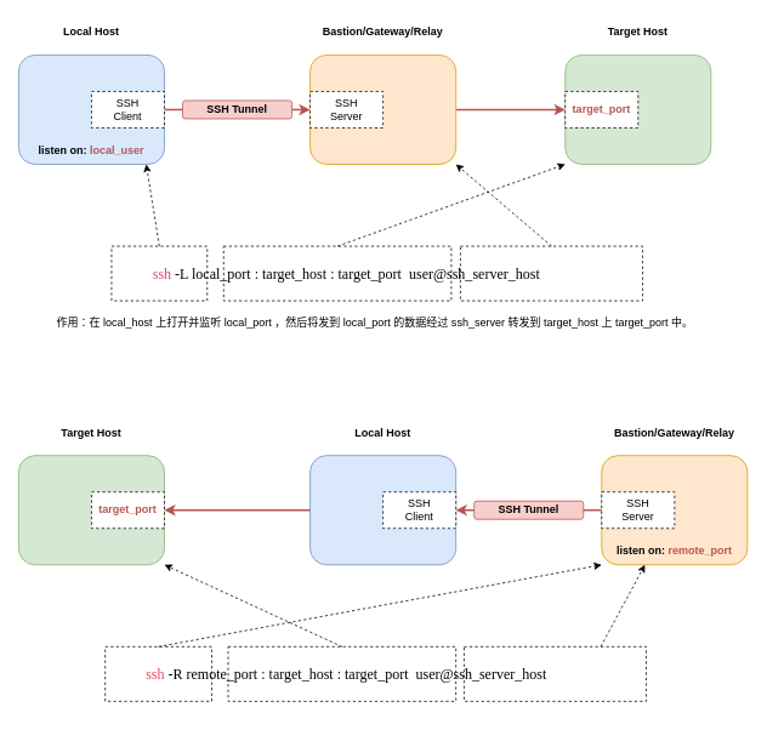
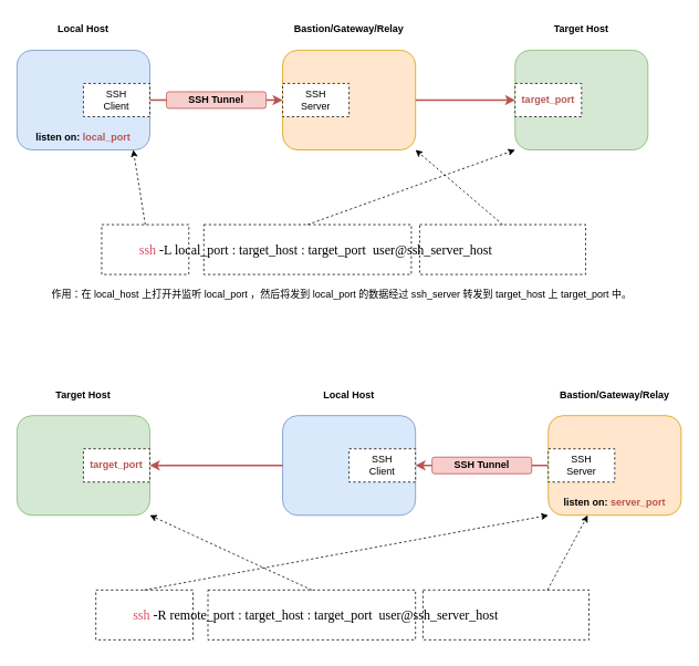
  <mxCell id="0" />
  <mxCell id="1" parent="0" />
  <mxCell id="2" value="" style="rounded=1;whiteSpace=wrap;html=1;fillColor=#dae8fc;strokeColor=#6c8ebf;" vertex="1" parent="1"><mxGeometry x="20" y="60" width="160" height="120" as="geometry" /></mxCell>
  <mxCell id="3" value="Local Host" style="text;html=1;align=center;verticalAlign=middle;whiteSpace=wrap;rounded=0;fontStyle=1" vertex="1" parent="1"><mxGeometry x="60" y="20" width="80" height="30" as="geometry" /></mxCell>
  <mxCell id="4" style="edgeStyle=orthogonalEdgeStyle;rounded=0;orthogonalLoop=1;jettySize=auto;html=1;exitX=1;exitY=0.5;exitDx=0;exitDy=0;entryX=0;entryY=0.5;entryDx=0;entryDy=0;endArrow=none;endFill=0;fillColor=#f8cecc;strokeColor=#b85450;strokeWidth=2;" edge="1" parent="1" source="5" target="11"><mxGeometry relative="1" as="geometry" /></mxCell>
  <mxCell id="5" value="SSH&lt;div&gt;Client&lt;/div&gt;" style="rounded=0;whiteSpace=wrap;html=1;dashed=1;" vertex="1" parent="1"><mxGeometry x="100" y="100" width="80" height="40" as="geometry" /></mxCell>
  <mxCell id="6" style="edgeStyle=orthogonalEdgeStyle;rounded=0;orthogonalLoop=1;jettySize=auto;html=1;exitX=1;exitY=0.5;exitDx=0;exitDy=0;entryX=0;entryY=0.5;entryDx=0;entryDy=0;endArrow=classic;endFill=1;fillColor=#f8cecc;strokeColor=#b85450;strokeWidth=2;" edge="1" parent="1" source="7" target="8"><mxGeometry relative="1" as="geometry" /></mxCell>
  <mxCell id="7" value="" style="rounded=1;whiteSpace=wrap;html=1;fillColor=#ffe6cc;strokeColor=#d79b00;" vertex="1" parent="1"><mxGeometry x="340" y="60" width="160" height="120" as="geometry" /></mxCell>
  <mxCell id="8" value="" style="rounded=1;whiteSpace=wrap;html=1;fillColor=#d5e8d4;strokeColor=#82b366;" vertex="1" parent="1"><mxGeometry x="620" y="60" width="160" height="120" as="geometry" /></mxCell>
  <mxCell id="9" value="Target Host" style="text;html=1;align=center;verticalAlign=middle;whiteSpace=wrap;rounded=0;fontStyle=1" vertex="1" parent="1"><mxGeometry x="660" y="20" width="80" height="30" as="geometry" /></mxCell>
  <mxCell id="10" style="edgeStyle=orthogonalEdgeStyle;rounded=0;orthogonalLoop=1;jettySize=auto;html=1;exitX=1;exitY=0.5;exitDx=0;exitDy=0;entryX=0;entryY=0.5;entryDx=0;entryDy=0;endArrow=classic;endFill=1;fillColor=#f8cecc;strokeColor=#b85450;strokeWidth=2;" edge="1" parent="1" source="11" target="7"><mxGeometry relative="1" as="geometry" /></mxCell>
  <mxCell id="11" value="SSH Tunnel" style="rounded=1;whiteSpace=wrap;html=1;fontStyle=1;fillColor=#f8cecc;strokeColor=#b85450;" vertex="1" parent="1"><mxGeometry x="200" y="110" width="120" height="20" as="geometry" /></mxCell>
  <mxCell id="12" value="&lt;span style=&quot;font-weight: normal;&quot;&gt;SSH&lt;/span&gt;&lt;div&gt;&lt;span style=&quot;font-weight: normal;&quot;&gt;Server&lt;/span&gt;&lt;/div&gt;" style="rounded=0;whiteSpace=wrap;html=1;fontStyle=1;dashed=1;" vertex="1" parent="1"><mxGeometry x="340" y="100" width="80" height="40" as="geometry" /></mxCell>
  <mxCell id="13" value="Bastion/Gateway/Relay" style="text;html=1;align=center;verticalAlign=middle;whiteSpace=wrap;rounded=0;fontStyle=1" vertex="1" parent="1"><mxGeometry x="350" y="20" width="140" height="30" as="geometry" /></mxCell>
  <mxCell id="14" value="&lt;div&gt;&lt;span style=&quot;color: rgb(185, 84, 80);&quot;&gt;target_port&lt;/span&gt;&lt;/div&gt;" style="rounded=0;whiteSpace=wrap;html=1;fontStyle=1;dashed=1;" vertex="1" parent="1"><mxGeometry x="620" y="100" width="80" height="40" as="geometry" /></mxCell>
- <mxCell id="15" value="listen on: &lt;font color=&quot;#b95450&quot;&gt;local_user&lt;/font&gt;" style="text;html=1;align=center;verticalAlign=middle;whiteSpace=wrap;rounded=0;fontStyle=1" vertex="1" parent="1"><mxGeometry x="40" y="150" width="120" height="30" as="geometry" /></mxCell>
+ <mxCell id="15" value="listen on: &lt;font color=&quot;#b95450&quot;&gt;local_port&lt;/font&gt;" style="text;html=1;align=center;verticalAlign=middle;whiteSpace=wrap;rounded=0;fontStyle=1" vertex="1" parent="1"><mxGeometry x="40" y="150" width="120" height="30" as="geometry" /></mxCell>
  <mxCell id="16" value="&lt;div data-hash=&quot;7440b1db4fdb8a5f12096d3cea0d4261&quot; data-version=&quot;3.0.0&quot;&gt;&lt;/div&gt;&lt;div style=&quot;font-size: 16px;&quot; class=&quot;section&quot;&gt;&lt;p style=&quot;text-align:left;line-height:1.5;margin-top:0pt;margin-bottom:0pt;margin-left:0pt;margin-right:0pt&quot; class=&quot;paragraph text-align-type-left&quot;&gt;&lt;span data-font-family=&quot;Monaco&quot; style=&quot;font-family: Monaco; font-weight: normal; font-style: normal; color: rgb(221, 74, 104); letter-spacing: 0pt; vertical-align: baseline;&quot;&gt;ssh&lt;/span&gt;&lt;span data-font-family=&quot;Monaco&quot; style=&quot;font-family: Monaco; font-weight: normal; font-style: normal; color: rgb(0, 0, 0); letter-spacing: 0pt; vertical-align: baseline;&quot;&gt; -L local_port : target_host : target_port&amp;nbsp; user@ssh_server_host&lt;/span&gt;&lt;/p&gt;&lt;/div&gt;" style="text;html=1;align=center;verticalAlign=middle;whiteSpace=wrap;rounded=0;" vertex="1" parent="1"><mxGeometry x="50" y="260" width="660" height="80" as="geometry" /></mxCell>
  <mxCell id="17" style="rounded=0;orthogonalLoop=1;jettySize=auto;html=1;exitX=0.5;exitY=0;exitDx=0;exitDy=0;entryX=1;entryY=1;entryDx=0;entryDy=0;dashed=1;" edge="1" parent="1" source="18" target="15"><mxGeometry relative="1" as="geometry" /></mxCell>
  <mxCell id="18" value="" style="rounded=0;whiteSpace=wrap;html=1;fillColor=none;dashed=1;" vertex="1" parent="1"><mxGeometry x="122" y="270" width="105" height="60" as="geometry" /></mxCell>
  <mxCell id="19" style="rounded=0;orthogonalLoop=1;jettySize=auto;html=1;exitX=0.5;exitY=0;exitDx=0;exitDy=0;dashed=1;entryX=0;entryY=1;entryDx=0;entryDy=0;" edge="1" parent="1" source="20" target="8"><mxGeometry relative="1" as="geometry" /></mxCell>
  <mxCell id="20" value="" style="rounded=0;whiteSpace=wrap;html=1;fillColor=none;dashed=1;" vertex="1" parent="1"><mxGeometry x="245" y="270" width="250" height="60" as="geometry" /></mxCell>
  <mxCell id="21" style="rounded=0;orthogonalLoop=1;jettySize=auto;html=1;exitX=0.5;exitY=0;exitDx=0;exitDy=0;entryX=1;entryY=1;entryDx=0;entryDy=0;dashed=1;" edge="1" parent="1" source="22" target="7"><mxGeometry relative="1" as="geometry" /></mxCell>
  <mxCell id="22" value="" style="rounded=0;whiteSpace=wrap;html=1;fillColor=none;dashed=1;" vertex="1" parent="1"><mxGeometry x="505" y="270" width="200" height="60" as="geometry" /></mxCell>
  <mxCell id="23" value="作用：在 local_host 上打开并监听 local_port ，然后将发到 local_port 的数据经过 ssh_server 转发到 target_host 上 target_port 中。" style="text;html=1;align=left;verticalAlign=middle;whiteSpace=wrap;rounded=0;" vertex="1" parent="1"><mxGeometry x="60" y="340" width="710" height="30" as="geometry" /></mxCell>
  <mxCell id="24" value="" style="rounded=1;whiteSpace=wrap;html=1;fillColor=#dae8fc;strokeColor=#6c8ebf;" vertex="1" parent="1"><mxGeometry x="340" y="500" width="160" height="120" as="geometry" /></mxCell>
  <mxCell id="25" value="Local Host" style="text;html=1;align=center;verticalAlign=middle;whiteSpace=wrap;rounded=0;fontStyle=1" vertex="1" parent="1"><mxGeometry x="380" y="460" width="80" height="30" as="geometry" /></mxCell>
  <mxCell id="26" style="edgeStyle=orthogonalEdgeStyle;rounded=0;orthogonalLoop=1;jettySize=auto;html=1;exitX=1;exitY=0.5;exitDx=0;exitDy=0;entryX=0;entryY=0.5;entryDx=0;entryDy=0;endArrow=none;endFill=0;fillColor=#f8cecc;strokeColor=#b85450;strokeWidth=2;startArrow=classic;startFill=1;" edge="1" parent="1" source="27" target="30"><mxGeometry relative="1" as="geometry" /></mxCell>
  <mxCell id="27" value="SSH&lt;div&gt;Client&lt;/div&gt;" style="rounded=0;whiteSpace=wrap;html=1;dashed=1;" vertex="1" parent="1"><mxGeometry x="420" y="540" width="80" height="40" as="geometry" /></mxCell>
  <mxCell id="28" value="" style="rounded=1;whiteSpace=wrap;html=1;fillColor=#ffe6cc;strokeColor=#d79b00;" vertex="1" parent="1"><mxGeometry x="660" y="500" width="160" height="120" as="geometry" /></mxCell>
  <mxCell id="29" style="edgeStyle=orthogonalEdgeStyle;rounded=0;orthogonalLoop=1;jettySize=auto;html=1;exitX=1;exitY=0.5;exitDx=0;exitDy=0;entryX=0;entryY=0.5;entryDx=0;entryDy=0;endArrow=none;endFill=0;fillColor=#f8cecc;strokeColor=#b85450;strokeWidth=2;" edge="1" parent="1" source="30" target="28"><mxGeometry relative="1" as="geometry" /></mxCell>
  <mxCell id="30" value="SSH Tunnel" style="rounded=1;whiteSpace=wrap;html=1;fontStyle=1;fillColor=#f8cecc;strokeColor=#b85450;" vertex="1" parent="1"><mxGeometry x="520" y="550" width="120" height="20" as="geometry" /></mxCell>
  <mxCell id="31" value="&lt;span style=&quot;font-weight: normal;&quot;&gt;SSH&lt;/span&gt;&lt;div&gt;&lt;span style=&quot;font-weight: normal;&quot;&gt;Server&lt;/span&gt;&lt;/div&gt;" style="rounded=0;whiteSpace=wrap;html=1;fontStyle=1;dashed=1;" vertex="1" parent="1"><mxGeometry x="660" y="540" width="80" height="40" as="geometry" /></mxCell>
  <mxCell id="32" value="Bastion/Gateway/Relay" style="text;html=1;align=center;verticalAlign=middle;whiteSpace=wrap;rounded=0;fontStyle=1" vertex="1" parent="1"><mxGeometry x="670" y="460" width="140" height="30" as="geometry" /></mxCell>
- <mxCell id="33" value="listen on:&amp;nbsp;&lt;font color=&quot;#b95450&quot;&gt;remote_port&lt;/font&gt;" style="text;html=1;align=center;verticalAlign=middle;whiteSpace=wrap;rounded=0;fontStyle=1" vertex="1" parent="1"><mxGeometry x="675" y="590" width="130" height="30" as="geometry" /></mxCell>
+ <mxCell id="33" value="listen on:&amp;nbsp;&lt;font color=&quot;#b95450&quot;&gt;server_port&lt;/font&gt;" style="text;html=1;align=center;verticalAlign=middle;whiteSpace=wrap;rounded=0;fontStyle=1" vertex="1" parent="1"><mxGeometry x="675" y="590" width="130" height="30" as="geometry" /></mxCell>
  <mxCell id="34" value="" style="rounded=1;whiteSpace=wrap;html=1;fillColor=#d5e8d4;strokeColor=#82b366;" vertex="1" parent="1"><mxGeometry x="20" y="500" width="160" height="120" as="geometry" /></mxCell>
  <mxCell id="35" value="Target Host" style="text;html=1;align=center;verticalAlign=middle;whiteSpace=wrap;rounded=0;fontStyle=1" vertex="1" parent="1"><mxGeometry x="60" y="460" width="80" height="30" as="geometry" /></mxCell>
  <mxCell id="36" value="&lt;div&gt;&lt;span style=&quot;color: rgb(185, 84, 80);&quot;&gt;target_port&lt;/span&gt;&lt;/div&gt;" style="rounded=0;whiteSpace=wrap;html=1;fontStyle=1;dashed=1;" vertex="1" parent="1"><mxGeometry x="100" y="540" width="80" height="40" as="geometry" /></mxCell>
  <mxCell id="37" style="edgeStyle=orthogonalEdgeStyle;rounded=0;orthogonalLoop=1;jettySize=auto;html=1;exitX=0;exitY=0.5;exitDx=0;exitDy=0;entryX=1;entryY=0.5;entryDx=0;entryDy=0;endArrow=classic;endFill=1;fillColor=#f8cecc;strokeColor=#b85450;strokeWidth=2;" edge="1" parent="1" source="24" target="36"><mxGeometry relative="1" as="geometry"><mxPoint x="510" y="130" as="sourcePoint" /><mxPoint x="630" y="130" as="targetPoint" /></mxGeometry></mxCell>
  <mxCell id="38" value="&lt;div data-hash=&quot;7440b1db4fdb8a5f12096d3cea0d4261&quot; data-version=&quot;3.0.0&quot;&gt;&lt;/div&gt;&lt;div style=&quot;font-size: 16px;&quot; class=&quot;section&quot;&gt;&lt;p style=&quot;text-align:left;line-height:1.5;margin-top:0pt;margin-bottom:0pt;margin-left:0pt;margin-right:0pt&quot; class=&quot;paragraph text-align-type-left&quot;&gt;&lt;span data-font-family=&quot;Monaco&quot; style=&quot;font-family: Monaco; font-weight: normal; font-style: normal; color: rgb(221, 74, 104); letter-spacing: 0pt; vertical-align: baseline;&quot;&gt;ssh&lt;/span&gt;&lt;span data-font-family=&quot;Monaco&quot; style=&quot;font-family: Monaco; font-weight: normal; font-style: normal; color: rgb(0, 0, 0); letter-spacing: 0pt; vertical-align: baseline;&quot;&gt; -R remote_port : target_host : target_port&amp;nbsp; user@ssh_server_host&lt;/span&gt;&lt;/p&gt;&lt;/div&gt;" style="text;html=1;align=center;verticalAlign=middle;whiteSpace=wrap;rounded=0;" vertex="1" parent="1"><mxGeometry x="50" y="700" width="660" height="80" as="geometry" /></mxCell>
  <mxCell id="39" style="rounded=0;orthogonalLoop=1;jettySize=auto;html=1;exitX=0.5;exitY=0;exitDx=0;exitDy=0;entryX=0;entryY=1;entryDx=0;entryDy=0;dashed=1;" edge="1" parent="1" source="40" target="28"><mxGeometry relative="1" as="geometry" /></mxCell>
  <mxCell id="40" value="" style="rounded=0;whiteSpace=wrap;html=1;fillColor=none;dashed=1;" vertex="1" parent="1"><mxGeometry x="115" y="710" width="117" height="60" as="geometry" /></mxCell>
  <mxCell id="41" style="rounded=0;orthogonalLoop=1;jettySize=auto;html=1;exitX=0.5;exitY=0;exitDx=0;exitDy=0;dashed=1;entryX=1;entryY=1;entryDx=0;entryDy=0;" edge="1" parent="1" source="42" target="34"><mxGeometry relative="1" as="geometry"><mxPoint x="620" y="620" as="targetPoint" /></mxGeometry></mxCell>
  <mxCell id="42" value="" style="rounded=0;whiteSpace=wrap;html=1;fillColor=none;dashed=1;" vertex="1" parent="1"><mxGeometry x="250" y="710" width="250" height="60" as="geometry" /></mxCell>
  <mxCell id="43" style="rounded=0;orthogonalLoop=1;jettySize=auto;html=1;exitX=0.75;exitY=0;exitDx=0;exitDy=0;entryX=0.25;entryY=1;entryDx=0;entryDy=0;dashed=1;" edge="1" parent="1" source="44" target="33"><mxGeometry relative="1" as="geometry"><mxPoint x="500" y="620" as="targetPoint" /></mxGeometry></mxCell>
  <mxCell id="44" value="" style="rounded=0;whiteSpace=wrap;html=1;fillColor=none;dashed=1;" vertex="1" parent="1"><mxGeometry x="509" y="710" width="200" height="60" as="geometry" /></mxCell>
